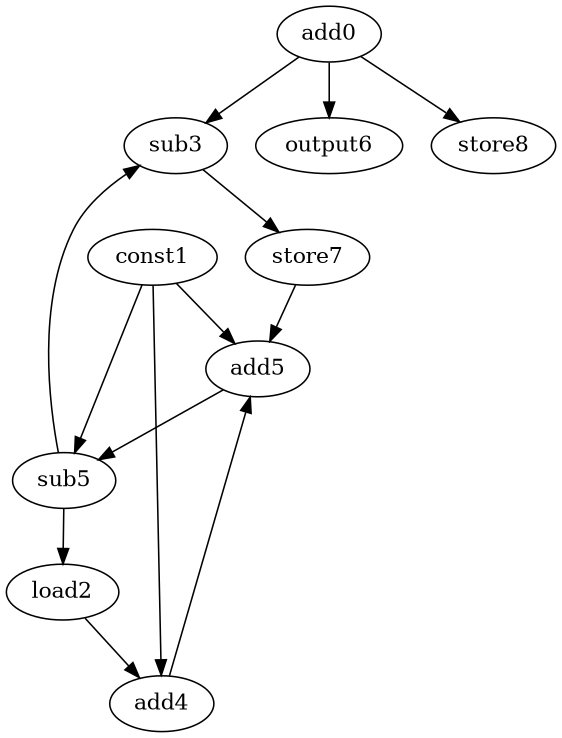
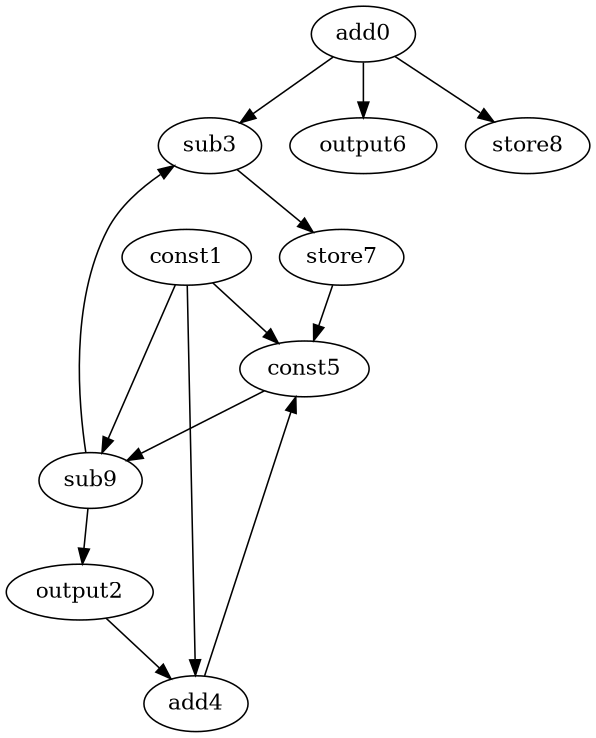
  digraph {
    node [opcode=add]
    edge [operand=0]
    n1 [label=add0 opcode=const]
    n2 [label=sub3]
    output6 [opcode=output]
    n4 [label=store8 opcode=output]
    store7 [opcode=store]
    const1 [opcode=const]
    add4
-   add5
-   sub9 [opcode=sub label=sub5]
-   load2 [opcode=load]
+   add5 [label=const5]
+   sub9 [opcode=sub]
+   load2 [opcode=load label=output2]
    n1 -> n2
    n1 -> output6
    n1 -> n4
    n2 -> store7
    store7 -> add5 [operand=1]
    const1 -> add4
    const1 -> add5
    const1 -> sub9
    add4 -> add5 [operand=1]
    add5 -> sub9 [operand=1]
    sub9 -> n2 [operand=1]
    sub9 -> load2
    load2 -> add4 [operand=1]
  }
